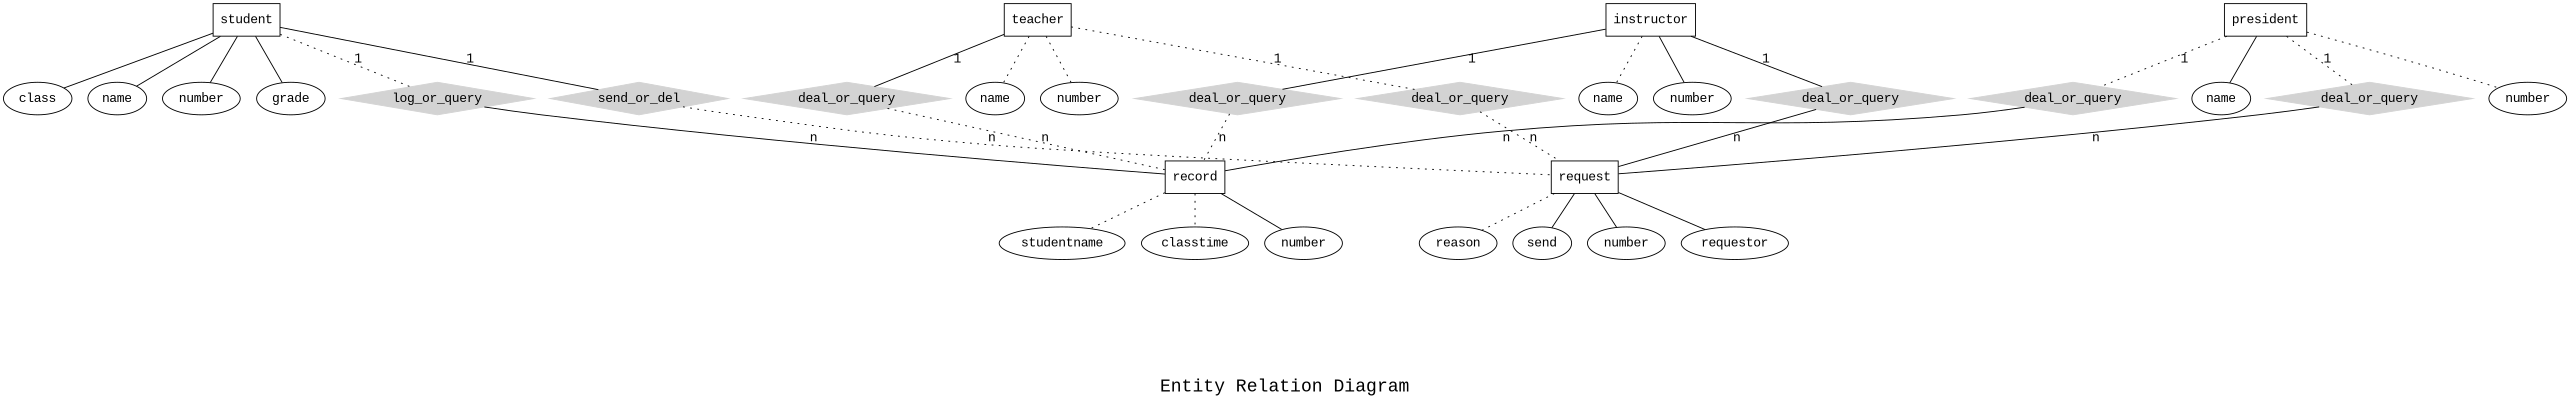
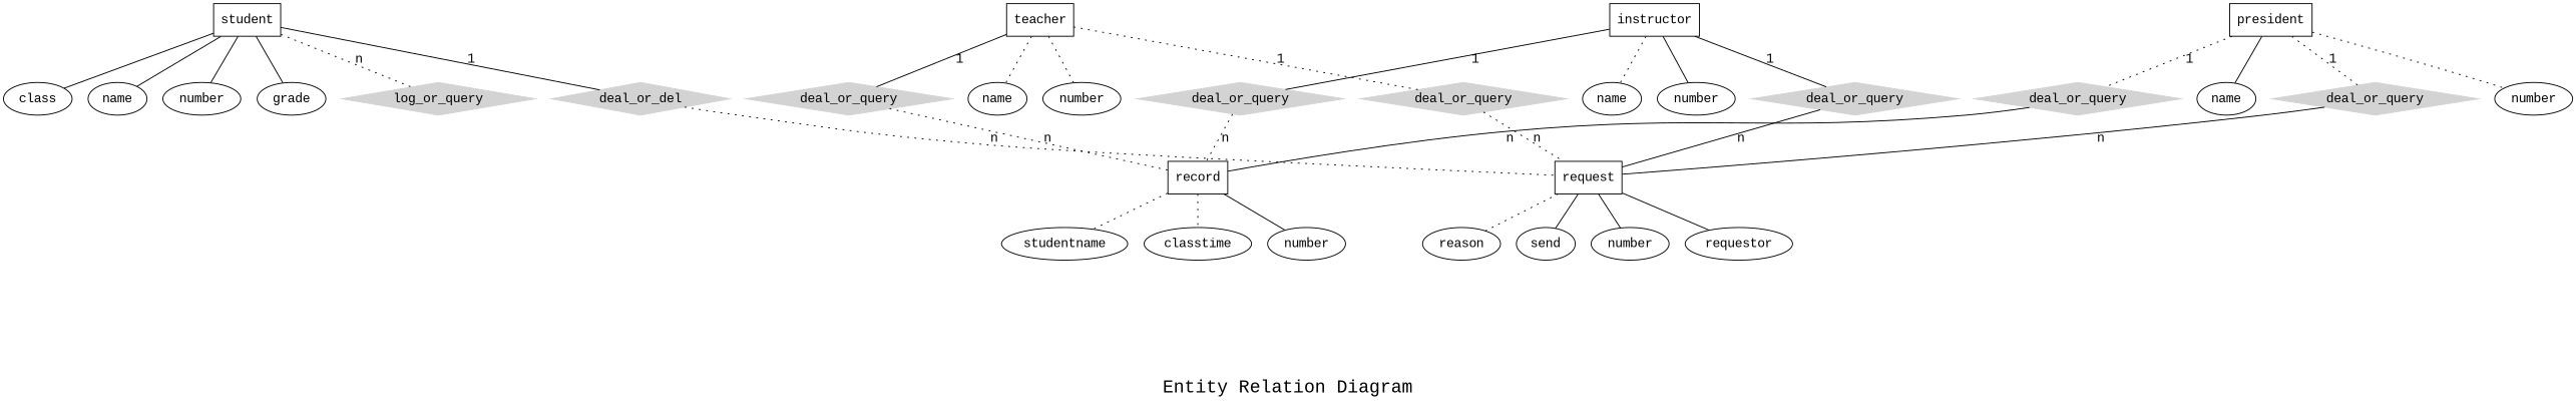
  graph {
    fontname="Liberation Mono"
    fontsize=20
    label="\n\nEntity Relation Diagram"
    node [fontname="Liberation Mono" shape=ellipse]
    edge [fontname="Liberation Mono" style=solid]
    n1 [label=name]
    n2 [label=name]
    n3 [label=name]
    n4 [label=name]
    n5 [label=number]
    n6 [label=number]
    n7 [label=number]
    n8 [label=number]
    n9 [label=number]
    n10 [label=number]
    n11 [color=lightgrey label=deal_or_query shape=diamond style=filled]
    n12 [color=lightgrey label=deal_or_query shape=diamond style=filled]
    n13 [color=lightgrey label=deal_or_query shape=diamond style=filled]
    n14 [color=lightgrey label=deal_or_query shape=diamond style=filled]
    n15 [color=lightgrey label=deal_or_query shape=diamond style=filled]
    n16 [color=lightgrey label=deal_or_query shape=diamond style=filled]
    request [shape=box]
    record [shape=box]
    student [shape=box]
    grade
    class
-   send_or_del [color=lightgrey shape=diamond style=filled]
+   send_or_del [color=lightgrey shape=diamond style=filled label=deal_or_del]
    log_or_query [color=lightgrey shape=diamond style=filled]
    teacher [shape=box]
    instructor [shape=box]
    president [shape=box]
    requestor
    reason
    n29 [label=send]
    studentname
    classtime
    subgraph sub_1 {
      n1
      n2
      n3
      n4
    }
    subgraph sub_2 {
      n5
      n6
      n7
      n8
      n9
      n10
    }
    subgraph sub_3 {
      n11
      n12
      n13
      n14
      n15
      n16
    }
    n11 -- request [label=n style=dotted]
    n12 -- request [label=n]
    n13 -- request [label=n]
    n14 -- record [label=n style=dotted]
    n15 -- record [label=n style=dotted]
    n16 -- record [label=n]
    request -- n5
    request -- requestor
    request -- reason [style=dotted]
    request -- n29
    record -- n6
    record -- studentname [style=dotted]
    record -- classtime [style=dotted]
    student -- n1
    student -- n7
    student -- grade
    student -- class
    student -- send_or_del [label=1]
-   student -- log_or_query [label=1 style=dotted]
+   student -- log_or_query [label=n style=dotted]
    send_or_del -- request [label=n style=dotted]
-   log_or_query -- record [label=n]
    teacher -- n2 [style=dotted]
    teacher -- n8 [style=dotted]
    teacher -- n11 [label=1 style=dotted]
    teacher -- n14 [label=1]
    instructor -- n3 [style=dotted]
    instructor -- n9
    instructor -- n12 [label=1]
    instructor -- n15 [label=1]
    president -- n4
    president -- n10 [style=dotted]
    president -- n13 [label=1 style=dotted]
    president -- n16 [label=1 style=dotted]
  }
